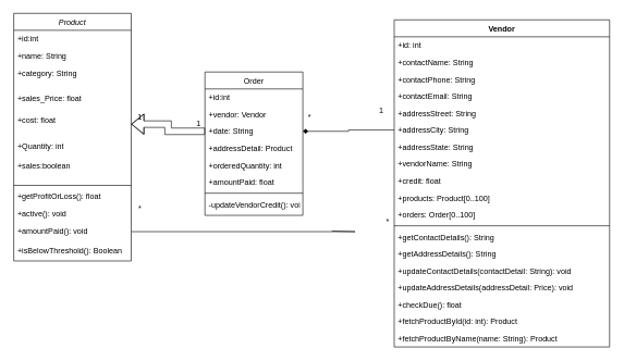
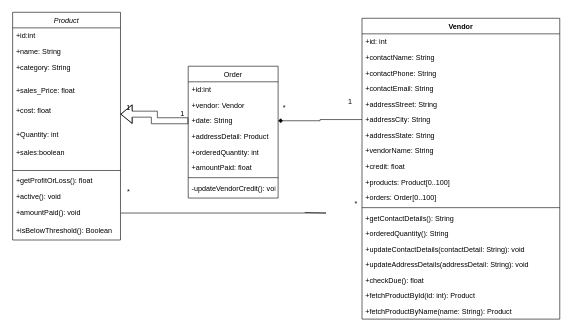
  <mxCell id="0" />
  <mxCell id="1" parent="0" />
  <mxCell id="2" style="edgeStyle=orthogonalEdgeStyle;rounded=0;orthogonalLoop=1;jettySize=auto;html=1;exitX=0.75;exitY=0;exitDx=0;exitDy=0;" parent="1" source="3" edge="1"><mxGeometry relative="1" as="geometry"><mxPoint x="155" y="40" as="targetPoint" /></mxGeometry></mxCell>
  <mxCell id="3" value="Product" style="swimlane;fontStyle=2;align=center;verticalAlign=top;childLayout=stackLayout;horizontal=1;startSize=26;horizontalStack=0;resizeParent=1;resizeLast=0;collapsible=1;marginBottom=0;rounded=0;shadow=0;strokeWidth=1;" parent="1" vertex="1"><mxGeometry x="20" y="20" width="180" height="380" as="geometry"><mxRectangle x="220" y="120" width="160" height="26" as="alternateBounds" /></mxGeometry></mxCell>
  <mxCell id="4" value="+id:int" style="text;align=left;verticalAlign=top;spacingLeft=4;spacingRight=4;overflow=hidden;rotatable=0;points=[[0,0.5],[1,0.5]];portConstraint=eastwest;" parent="3" vertex="1"><mxGeometry y="26" width="180" height="26" as="geometry" /></mxCell>
  <mxCell id="5" value="+name: String" style="text;align=left;verticalAlign=top;spacingLeft=4;spacingRight=4;overflow=hidden;rotatable=0;points=[[0,0.5],[1,0.5]];portConstraint=eastwest;rounded=0;shadow=0;html=0;" parent="3" vertex="1"><mxGeometry y="52" width="180" height="26" as="geometry" /></mxCell>
  <mxCell id="6" value="+category: String&#10;" style="text;align=left;verticalAlign=top;spacingLeft=4;spacingRight=4;overflow=hidden;rotatable=0;points=[[0,0.5],[1,0.5]];portConstraint=eastwest;rounded=0;shadow=0;html=0;" parent="3" vertex="1"><mxGeometry y="78" width="180" height="40" as="geometry" /></mxCell>
  <mxCell id="7" value="+sales_Price: float" style="text;align=left;verticalAlign=top;spacingLeft=4;spacingRight=4;overflow=hidden;rotatable=0;points=[[0,0.5],[1,0.5]];portConstraint=eastwest;rounded=0;shadow=0;html=0;" parent="3" vertex="1"><mxGeometry y="118" width="180" height="32" as="geometry" /></mxCell>
  <mxCell id="8" value="+cost: float" style="text;align=left;verticalAlign=top;spacingLeft=4;spacingRight=4;overflow=hidden;rotatable=0;points=[[0,0.5],[1,0.5]];portConstraint=eastwest;rounded=0;shadow=0;html=0;" parent="3" vertex="1"><mxGeometry y="150" width="180" height="40" as="geometry" /></mxCell>
  <mxCell id="9" value="+Quantity: int" style="text;align=left;verticalAlign=top;spacingLeft=4;spacingRight=4;overflow=hidden;rotatable=0;points=[[0,0.5],[1,0.5]];portConstraint=eastwest;rounded=0;shadow=0;html=0;" parent="3" vertex="1"><mxGeometry y="190" width="180" height="30" as="geometry" /></mxCell>
  <mxCell id="10" value="+sales:boolean" style="text;align=left;verticalAlign=top;spacingLeft=4;spacingRight=4;overflow=hidden;rotatable=0;points=[[0,0.5],[1,0.5]];portConstraint=eastwest;rounded=0;shadow=0;html=0;" parent="3" vertex="1"><mxGeometry y="220" width="180" height="40" as="geometry" /></mxCell>
  <mxCell id="11" value="" style="line;html=1;strokeWidth=1;align=left;verticalAlign=middle;spacingTop=-1;spacingLeft=3;spacingRight=3;rotatable=0;labelPosition=right;points=[];portConstraint=eastwest;" parent="3" vertex="1"><mxGeometry y="260" width="180" height="8" as="geometry" /></mxCell>
  <mxCell id="12" value="+getProfitOrLoss(): float" style="text;align=left;verticalAlign=top;spacingLeft=4;spacingRight=4;overflow=hidden;rotatable=0;points=[[0,0.5],[1,0.5]];portConstraint=eastwest;" parent="3" vertex="1"><mxGeometry y="268" width="180" height="26" as="geometry" /></mxCell>
  <mxCell id="13" value="+active(): void" style="text;align=left;verticalAlign=top;spacingLeft=4;spacingRight=4;overflow=hidden;rotatable=0;points=[[0,0.5],[1,0.5]];portConstraint=eastwest;" parent="3" vertex="1"><mxGeometry y="294" width="180" height="26" as="geometry" /></mxCell>
  <mxCell id="14" value="+amountPaid(): void" style="text;align=left;verticalAlign=top;spacingLeft=4;spacingRight=4;overflow=hidden;rotatable=0;points=[[0,0.5],[1,0.5]];portConstraint=eastwest;" parent="3" vertex="1"><mxGeometry y="320" width="180" height="30" as="geometry" /></mxCell>
  <mxCell id="15" value="+isBelowThreshold(): Boolean" style="text;align=left;verticalAlign=top;spacingLeft=4;spacingRight=4;overflow=hidden;rotatable=0;points=[[0,0.5],[1,0.5]];portConstraint=eastwest;" parent="3" vertex="1"><mxGeometry y="350" width="180" height="30" as="geometry" /></mxCell>
  <mxCell id="16" value="Order" style="swimlane;fontStyle=0;align=center;verticalAlign=top;childLayout=stackLayout;horizontal=1;startSize=26;horizontalStack=0;resizeParent=1;resizeLast=0;collapsible=1;marginBottom=0;rounded=0;shadow=0;strokeWidth=1;" parent="1" vertex="1"><mxGeometry x="313" y="110" width="150" height="220" as="geometry"><mxRectangle x="550" y="140" width="160" height="26" as="alternateBounds" /></mxGeometry></mxCell>
  <mxCell id="17" value="+id:int" style="text;align=left;verticalAlign=top;spacingLeft=4;spacingRight=4;overflow=hidden;rotatable=0;points=[[0,0.5],[1,0.5]];portConstraint=eastwest;" parent="16" vertex="1"><mxGeometry y="26" width="150" height="26" as="geometry" /></mxCell>
  <mxCell id="18" value="+vendor: Vendor" style="text;align=left;verticalAlign=top;spacingLeft=4;spacingRight=4;overflow=hidden;rotatable=0;points=[[0,0.5],[1,0.5]];portConstraint=eastwest;rounded=0;shadow=0;html=0;" parent="16" vertex="1"><mxGeometry y="52" width="150" height="26" as="geometry" /></mxCell>
  <mxCell id="19" value="+date: String" style="text;align=left;verticalAlign=top;spacingLeft=4;spacingRight=4;overflow=hidden;rotatable=0;points=[[0,0.5],[1,0.5]];portConstraint=eastwest;rounded=0;shadow=0;html=0;" parent="16" vertex="1"><mxGeometry y="78" width="150" height="26" as="geometry" /></mxCell>
  <mxCell id="20" value="+addressDetail: Product" style="text;align=left;verticalAlign=top;spacingLeft=4;spacingRight=4;overflow=hidden;rotatable=0;points=[[0,0.5],[1,0.5]];portConstraint=eastwest;rounded=0;shadow=0;html=0;" parent="16" vertex="1"><mxGeometry y="104" width="150" height="26" as="geometry" /></mxCell>
  <mxCell id="21" value="+orderedQuantity: int" style="text;align=left;verticalAlign=top;spacingLeft=4;spacingRight=4;overflow=hidden;rotatable=0;points=[[0,0.5],[1,0.5]];portConstraint=eastwest;rounded=0;shadow=0;html=0;" parent="16" vertex="1"><mxGeometry y="130" width="150" height="26" as="geometry" /></mxCell>
  <mxCell id="22" value="+amountPaid: float" style="text;align=left;verticalAlign=top;spacingLeft=4;spacingRight=4;overflow=hidden;rotatable=0;points=[[0,0.5],[1,0.5]];portConstraint=eastwest;rounded=0;shadow=0;html=0;" parent="16" vertex="1"><mxGeometry y="156" width="150" height="26" as="geometry" /></mxCell>
  <mxCell id="23" value="" style="line;html=1;strokeWidth=1;align=left;verticalAlign=middle;spacingTop=-1;spacingLeft=3;spacingRight=3;rotatable=0;labelPosition=right;points=[];portConstraint=eastwest;" parent="16" vertex="1"><mxGeometry y="182" width="150" height="8" as="geometry" /></mxCell>
  <mxCell id="24" value="-updateVendorCredit(): void" style="text;align=left;verticalAlign=top;spacingLeft=4;spacingRight=4;overflow=hidden;rotatable=0;points=[[0,0.5],[1,0.5]];portConstraint=eastwest;" parent="16" vertex="1"><mxGeometry y="190" width="150" height="26" as="geometry" /></mxCell>
  <mxCell id="25" value="Vendor" style="swimlane;fontStyle=1;align=center;verticalAlign=top;childLayout=stackLayout;horizontal=1;startSize=26;horizontalStack=0;resizeParent=1;resizeParentMax=0;resizeLast=0;collapsible=1;marginBottom=0;" parent="1" vertex="1"><mxGeometry x="603" y="30" width="330" height="502" as="geometry" /></mxCell>
  <mxCell id="26" value="+id: int" style="text;strokeColor=none;fillColor=none;align=left;verticalAlign=top;spacingLeft=4;spacingRight=4;overflow=hidden;rotatable=0;points=[[0,0.5],[1,0.5]];portConstraint=eastwest;" parent="25" vertex="1"><mxGeometry y="26" width="330" height="26" as="geometry" /></mxCell>
  <mxCell id="27" value="+contactName: String" style="text;strokeColor=none;fillColor=none;align=left;verticalAlign=top;spacingLeft=4;spacingRight=4;overflow=hidden;rotatable=0;points=[[0,0.5],[1,0.5]];portConstraint=eastwest;" parent="25" vertex="1"><mxGeometry y="52" width="330" height="26" as="geometry" /></mxCell>
  <mxCell id="28" value="+contactPhone: String" style="text;strokeColor=none;fillColor=none;align=left;verticalAlign=top;spacingLeft=4;spacingRight=4;overflow=hidden;rotatable=0;points=[[0,0.5],[1,0.5]];portConstraint=eastwest;" parent="25" vertex="1"><mxGeometry y="78" width="330" height="26" as="geometry" /></mxCell>
  <mxCell id="29" value="+contactEmail: String" style="text;strokeColor=none;fillColor=none;align=left;verticalAlign=top;spacingLeft=4;spacingRight=4;overflow=hidden;rotatable=0;points=[[0,0.5],[1,0.5]];portConstraint=eastwest;" parent="25" vertex="1"><mxGeometry y="104" width="330" height="26" as="geometry" /></mxCell>
  <mxCell id="30" value="+addressStreet: String" style="text;strokeColor=none;fillColor=none;align=left;verticalAlign=top;spacingLeft=4;spacingRight=4;overflow=hidden;rotatable=0;points=[[0,0.5],[1,0.5]];portConstraint=eastwest;" parent="25" vertex="1"><mxGeometry y="130" width="330" height="26" as="geometry" /></mxCell>
  <mxCell id="31" value="+addressCity: String" style="text;strokeColor=none;fillColor=none;align=left;verticalAlign=top;spacingLeft=4;spacingRight=4;overflow=hidden;rotatable=0;points=[[0,0.5],[1,0.5]];portConstraint=eastwest;" parent="25" vertex="1"><mxGeometry y="156" width="330" height="26" as="geometry" /></mxCell>
  <mxCell id="32" value="+addressState: String" style="text;strokeColor=none;fillColor=none;align=left;verticalAlign=top;spacingLeft=4;spacingRight=4;overflow=hidden;rotatable=0;points=[[0,0.5],[1,0.5]];portConstraint=eastwest;" parent="25" vertex="1"><mxGeometry y="182" width="330" height="26" as="geometry" /></mxCell>
  <mxCell id="33" value="+vendorName: String" style="text;strokeColor=none;fillColor=none;align=left;verticalAlign=top;spacingLeft=4;spacingRight=4;overflow=hidden;rotatable=0;points=[[0,0.5],[1,0.5]];portConstraint=eastwest;" parent="25" vertex="1"><mxGeometry y="208" width="330" height="26" as="geometry" /></mxCell>
  <mxCell id="34" value="+credit: float" style="text;strokeColor=none;fillColor=none;align=left;verticalAlign=top;spacingLeft=4;spacingRight=4;overflow=hidden;rotatable=0;points=[[0,0.5],[1,0.5]];portConstraint=eastwest;" parent="25" vertex="1"><mxGeometry y="234" width="330" height="26" as="geometry" /></mxCell>
  <mxCell id="35" value="+products: Product[0..100]" style="text;strokeColor=none;fillColor=none;align=left;verticalAlign=top;spacingLeft=4;spacingRight=4;overflow=hidden;rotatable=0;points=[[0,0.5],[1,0.5]];portConstraint=eastwest;" parent="25" vertex="1"><mxGeometry y="260" width="330" height="26" as="geometry" /></mxCell>
  <mxCell id="36" value="+orders: Order[0..100]" style="text;strokeColor=none;fillColor=none;align=left;verticalAlign=top;spacingLeft=4;spacingRight=4;overflow=hidden;rotatable=0;points=[[0,0.5],[1,0.5]];portConstraint=eastwest;" parent="25" vertex="1"><mxGeometry y="286" width="330" height="26" as="geometry" /></mxCell>
  <mxCell id="37" value="" style="line;strokeWidth=1;fillColor=none;align=left;verticalAlign=middle;spacingTop=-1;spacingLeft=3;spacingRight=3;rotatable=0;labelPosition=right;points=[];portConstraint=eastwest;" parent="25" vertex="1"><mxGeometry y="312" width="330" height="8" as="geometry" /></mxCell>
  <mxCell id="38" value="+getContactDetails(): String" style="text;strokeColor=none;fillColor=none;align=left;verticalAlign=top;spacingLeft=4;spacingRight=4;overflow=hidden;rotatable=0;points=[[0,0.5],[1,0.5]];portConstraint=eastwest;" parent="25" vertex="1"><mxGeometry y="320" width="330" height="26" as="geometry" /></mxCell>
- <mxCell id="39" value="+getAddressDetails(): String" style="text;strokeColor=none;fillColor=none;align=left;verticalAlign=top;spacingLeft=4;spacingRight=4;overflow=hidden;rotatable=0;points=[[0,0.5],[1,0.5]];portConstraint=eastwest;" parent="25" vertex="1"><mxGeometry y="346" width="330" height="26" as="geometry" /></mxCell>
+ <mxCell id="39" value="+orderedQuantity(): String" style="text;strokeColor=none;fillColor=none;align=left;verticalAlign=top;spacingLeft=4;spacingRight=4;overflow=hidden;rotatable=0;points=[[0,0.5],[1,0.5]];portConstraint=eastwest;" parent="25" vertex="1"><mxGeometry y="346" width="330" height="26" as="geometry" /></mxCell>
  <mxCell id="40" value="+updateContactDetails(contactDetail: String): void" style="text;strokeColor=none;fillColor=none;align=left;verticalAlign=top;spacingLeft=4;spacingRight=4;overflow=hidden;rotatable=0;points=[[0,0.5],[1,0.5]];portConstraint=eastwest;" parent="25" vertex="1"><mxGeometry y="372" width="330" height="26" as="geometry" /></mxCell>
- <mxCell id="41" value="+updateAddressDetails(addressDetail: Price): void" style="text;strokeColor=none;fillColor=none;align=left;verticalAlign=top;spacingLeft=4;spacingRight=4;overflow=hidden;rotatable=0;points=[[0,0.5],[1,0.5]];portConstraint=eastwest;" parent="25" vertex="1"><mxGeometry y="398" width="330" height="26" as="geometry" /></mxCell>
+ <mxCell id="41" value="+updateAddressDetails(addressDetail: String): void" style="text;strokeColor=none;fillColor=none;align=left;verticalAlign=top;spacingLeft=4;spacingRight=4;overflow=hidden;rotatable=0;points=[[0,0.5],[1,0.5]];portConstraint=eastwest;" parent="25" vertex="1"><mxGeometry y="398" width="330" height="26" as="geometry" /></mxCell>
  <mxCell id="42" value="+checkDue(): float" style="text;strokeColor=none;fillColor=none;align=left;verticalAlign=top;spacingLeft=4;spacingRight=4;overflow=hidden;rotatable=0;points=[[0,0.5],[1,0.5]];portConstraint=eastwest;" parent="25" vertex="1"><mxGeometry y="424" width="330" height="26" as="geometry" /></mxCell>
  <mxCell id="43" value="+fetchProductById(id: int): Product" style="text;strokeColor=none;fillColor=none;align=left;verticalAlign=top;spacingLeft=4;spacingRight=4;overflow=hidden;rotatable=0;points=[[0,0.5],[1,0.5]];portConstraint=eastwest;" parent="25" vertex="1"><mxGeometry y="450" width="330" height="26" as="geometry" /></mxCell>
  <mxCell id="44" value="+fetchProductByName(name: String): Product" style="text;strokeColor=none;fillColor=none;align=left;verticalAlign=top;spacingLeft=4;spacingRight=4;overflow=hidden;rotatable=0;points=[[0,0.5],[1,0.5]];portConstraint=eastwest;" parent="25" vertex="1"><mxGeometry y="476" width="330" height="26" as="geometry" /></mxCell>
  <mxCell id="45" style="edgeStyle=orthogonalEdgeStyle;rounded=0;orthogonalLoop=1;jettySize=auto;html=1;exitX=0;exitY=0.5;exitDx=0;exitDy=0;entryX=1;entryY=0.5;entryDx=0;entryDy=0;endArrow=diamond;" parent="1" source="31" target="19" edge="1"><mxGeometry relative="1" as="geometry" /></mxCell>
  <mxCell id="46" style="edgeStyle=orthogonalEdgeStyle;shape=flexArrow;rounded=0;orthogonalLoop=1;jettySize=auto;html=1;exitX=0;exitY=0.5;exitDx=0;exitDy=0;entryX=1;entryY=0.5;entryDx=0;entryDy=0;" parent="1" source="19" target="8" edge="1"><mxGeometry relative="1" as="geometry" /></mxCell>
  <mxCell id="47" value="1" style="text;html=1;align=center;verticalAlign=middle;resizable=0;points=[];autosize=1;strokeColor=none;fillColor=none;" parent="1" vertex="1"><mxGeometry x="293" y="180" width="20" height="20" as="geometry" /></mxCell>
  <mxCell id="48" value="1" style="text;html=1;align=center;verticalAlign=middle;resizable=0;points=[];autosize=1;strokeColor=none;fillColor=none;" parent="1" vertex="1"><mxGeometry x="203" y="170" width="20" height="20" as="geometry" /></mxCell>
  <mxCell id="49" value="*" style="text;html=1;align=center;verticalAlign=middle;resizable=0;points=[];autosize=1;strokeColor=none;fillColor=none;" parent="1" vertex="1"><mxGeometry x="463" y="170" width="20" height="20" as="geometry" /></mxCell>
  <mxCell id="50" value="1" style="text;html=1;align=center;verticalAlign=middle;resizable=0;points=[];autosize=1;strokeColor=none;fillColor=none;" parent="1" vertex="1"><mxGeometry x="573" y="160" width="20" height="20" as="geometry" /></mxCell>
  <mxCell id="51" value="*" style="text;html=1;align=center;verticalAlign=middle;resizable=0;points=[];autosize=1;strokeColor=none;fillColor=none;" parent="1" vertex="1"><mxGeometry x="583" y="330" width="20" height="20" as="geometry" /></mxCell>
  <mxCell id="52" value="*" style="text;html=1;align=center;verticalAlign=middle;resizable=0;points=[];autosize=1;strokeColor=none;fillColor=none;" parent="1" vertex="1"><mxGeometry x="203" y="310" width="20" height="20" as="geometry" /></mxCell>
  <mxCell id="53" value="" style="endArrow=diamondThin;endFill=0;endSize=31.38;html=1;rounded=0;shape=flexArrow;width=0;exitX=1;exitY=0.5;exitDx=0;exitDy=0;entryX=0;entryY=0.258;entryDx=0;entryDy=0;entryPerimeter=0;endWidth=137;" parent="1" source="14" target="38" edge="1"><mxGeometry width="160" relative="1" as="geometry"><mxPoint x="343" y="370" as="sourcePoint" /><mxPoint x="693" y="360" as="targetPoint" /><Array as="points"><mxPoint x="543" y="355" /></Array></mxGeometry></mxCell>
